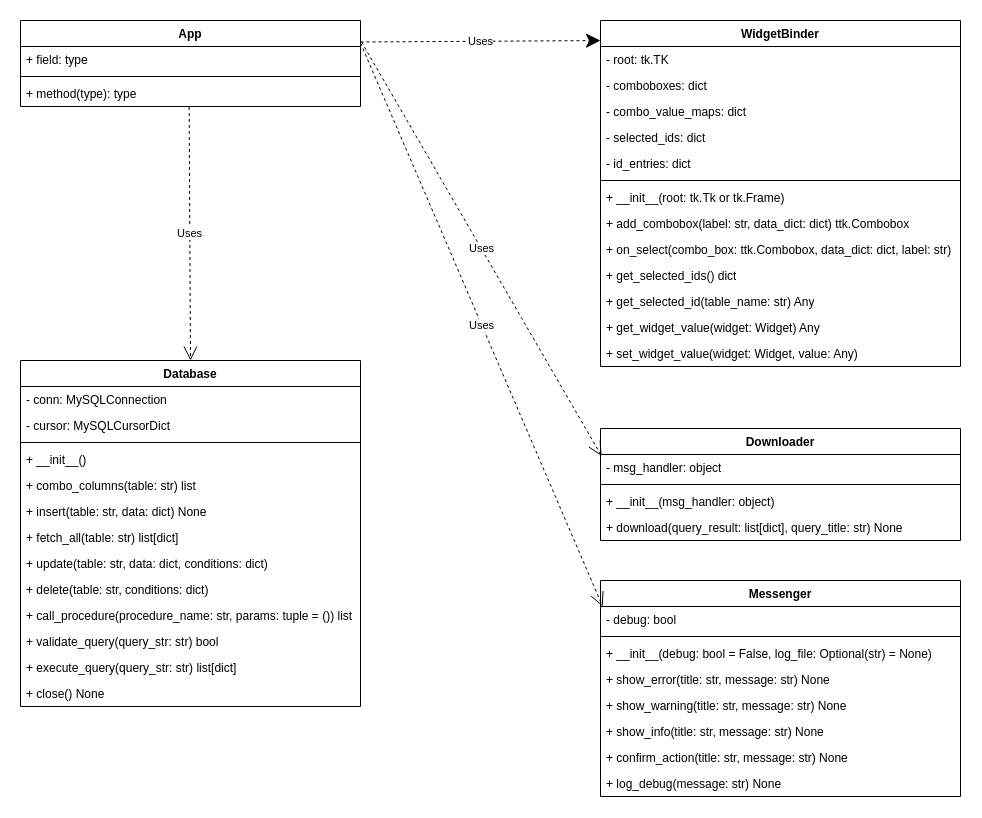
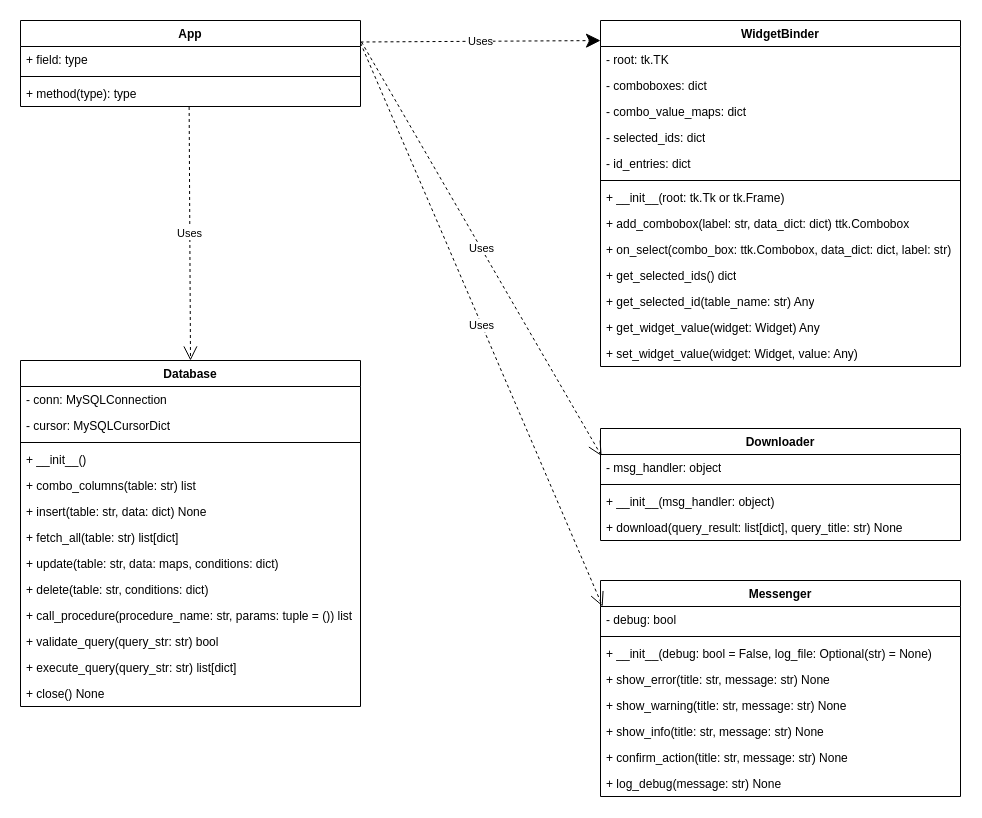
  <mxCell id="0" />
  <mxCell id="1" parent="0" />
  <mxCell id="2" value="WidgetBinder" style="swimlane;fontStyle=1;align=center;verticalAlign=top;childLayout=stackLayout;horizontal=1;startSize=26;horizontalStack=0;resizeParent=1;resizeParentMax=0;resizeLast=0;collapsible=1;marginBottom=0;whiteSpace=wrap;html=1;" parent="1" vertex="1"><mxGeometry x="600" y="20" width="360" height="346" as="geometry" /></mxCell>
  <mxCell id="3" value="- root: tk.TK" style="text;strokeColor=none;fillColor=none;align=left;verticalAlign=top;spacingLeft=4;spacingRight=4;overflow=hidden;rotatable=0;points=[[0,0.5],[1,0.5]];portConstraint=eastwest;whiteSpace=wrap;html=1;" parent="2" vertex="1"><mxGeometry y="26" width="360" height="26" as="geometry" /></mxCell>
  <mxCell id="4" value="- comboboxes: dict" style="text;strokeColor=none;fillColor=none;align=left;verticalAlign=top;spacingLeft=4;spacingRight=4;overflow=hidden;rotatable=0;points=[[0,0.5],[1,0.5]];portConstraint=eastwest;whiteSpace=wrap;html=1;" parent="2" vertex="1"><mxGeometry y="52" width="360" height="26" as="geometry" /></mxCell>
  <mxCell id="5" value="- combo_value_maps: dict" style="text;strokeColor=none;fillColor=none;align=left;verticalAlign=top;spacingLeft=4;spacingRight=4;overflow=hidden;rotatable=0;points=[[0,0.5],[1,0.5]];portConstraint=eastwest;whiteSpace=wrap;html=1;" parent="2" vertex="1"><mxGeometry y="78" width="360" height="26" as="geometry" /></mxCell>
  <mxCell id="6" value="- selected_ids: dict" style="text;strokeColor=none;fillColor=none;align=left;verticalAlign=top;spacingLeft=4;spacingRight=4;overflow=hidden;rotatable=0;points=[[0,0.5],[1,0.5]];portConstraint=eastwest;whiteSpace=wrap;html=1;" parent="2" vertex="1"><mxGeometry y="104" width="360" height="26" as="geometry" /></mxCell>
  <mxCell id="7" value="- id_entries: dict" style="text;strokeColor=none;fillColor=none;align=left;verticalAlign=top;spacingLeft=4;spacingRight=4;overflow=hidden;rotatable=0;points=[[0,0.5],[1,0.5]];portConstraint=eastwest;whiteSpace=wrap;html=1;" parent="2" vertex="1"><mxGeometry y="130" width="360" height="26" as="geometry" /></mxCell>
  <mxCell id="8" value="" style="line;strokeWidth=1;fillColor=none;align=left;verticalAlign=middle;spacingTop=-1;spacingLeft=3;spacingRight=3;rotatable=0;labelPosition=right;points=[];portConstraint=eastwest;strokeColor=inherit;" parent="2" vertex="1"><mxGeometry y="156" width="360" height="8" as="geometry" /></mxCell>
  <mxCell id="9" value="+ __init__(root: tk.Tk or tk.Frame)" style="text;strokeColor=none;fillColor=none;align=left;verticalAlign=top;spacingLeft=4;spacingRight=4;overflow=hidden;rotatable=0;points=[[0,0.5],[1,0.5]];portConstraint=eastwest;whiteSpace=wrap;html=1;" parent="2" vertex="1"><mxGeometry y="164" width="360" height="26" as="geometry" /></mxCell>
  <mxCell id="10" value="+ add_combobox(label: str, data_dict: dict) ttk.Combobox" style="text;strokeColor=none;fillColor=none;align=left;verticalAlign=top;spacingLeft=4;spacingRight=4;overflow=hidden;rotatable=0;points=[[0,0.5],[1,0.5]];portConstraint=eastwest;whiteSpace=wrap;html=1;" parent="2" vertex="1"><mxGeometry y="190" width="360" height="26" as="geometry" /></mxCell>
  <mxCell id="11" value="+ on_select(combo_box: ttk.Combobox, data_dict: dict, label: str)" style="text;strokeColor=none;fillColor=none;align=left;verticalAlign=top;spacingLeft=4;spacingRight=4;overflow=hidden;rotatable=0;points=[[0,0.5],[1,0.5]];portConstraint=eastwest;whiteSpace=wrap;html=1;" parent="2" vertex="1"><mxGeometry y="216" width="360" height="26" as="geometry" /></mxCell>
  <mxCell id="12" value="+ get_selected_ids() dict" style="text;strokeColor=none;fillColor=none;align=left;verticalAlign=top;spacingLeft=4;spacingRight=4;overflow=hidden;rotatable=0;points=[[0,0.5],[1,0.5]];portConstraint=eastwest;whiteSpace=wrap;html=1;" parent="2" vertex="1"><mxGeometry y="242" width="360" height="26" as="geometry" /></mxCell>
  <mxCell id="13" value="+ get_selected_id(table_name: str) Any" style="text;strokeColor=none;fillColor=none;align=left;verticalAlign=top;spacingLeft=4;spacingRight=4;overflow=hidden;rotatable=0;points=[[0,0.5],[1,0.5]];portConstraint=eastwest;whiteSpace=wrap;html=1;" parent="2" vertex="1"><mxGeometry y="268" width="360" height="26" as="geometry" /></mxCell>
  <mxCell id="14" value="+ get_widget_value(widget: Widget) Any" style="text;strokeColor=none;fillColor=none;align=left;verticalAlign=top;spacingLeft=4;spacingRight=4;overflow=hidden;rotatable=0;points=[[0,0.5],[1,0.5]];portConstraint=eastwest;whiteSpace=wrap;html=1;" parent="2" vertex="1"><mxGeometry y="294" width="360" height="26" as="geometry" /></mxCell>
  <mxCell id="15" value="+ set_widget_value(widget: Widget, value: Any)" style="text;strokeColor=none;fillColor=none;align=left;verticalAlign=top;spacingLeft=4;spacingRight=4;overflow=hidden;rotatable=0;points=[[0,0.5],[1,0.5]];portConstraint=eastwest;whiteSpace=wrap;html=1;" parent="2" vertex="1"><mxGeometry y="320" width="360" height="26" as="geometry" /></mxCell>
  <mxCell id="16" value="Database" style="swimlane;fontStyle=1;align=center;verticalAlign=top;childLayout=stackLayout;horizontal=1;startSize=26;horizontalStack=0;resizeParent=1;resizeParentMax=0;resizeLast=0;collapsible=1;marginBottom=0;whiteSpace=wrap;html=1;" parent="1" vertex="1"><mxGeometry x="20" y="360" width="340" height="346" as="geometry" /></mxCell>
  <mxCell id="17" value="- conn: MySQLConnection" style="text;strokeColor=none;fillColor=none;align=left;verticalAlign=top;spacingLeft=4;spacingRight=4;overflow=hidden;rotatable=0;points=[[0,0.5],[1,0.5]];portConstraint=eastwest;whiteSpace=wrap;html=1;" parent="16" vertex="1"><mxGeometry y="26" width="340" height="26" as="geometry" /></mxCell>
  <mxCell id="18" value="- cursor: MySQLCursorDict" style="text;strokeColor=none;fillColor=none;align=left;verticalAlign=top;spacingLeft=4;spacingRight=4;overflow=hidden;rotatable=0;points=[[0,0.5],[1,0.5]];portConstraint=eastwest;whiteSpace=wrap;html=1;" parent="16" vertex="1"><mxGeometry y="52" width="340" height="26" as="geometry" /></mxCell>
  <mxCell id="19" value="" style="line;strokeWidth=1;fillColor=none;align=left;verticalAlign=middle;spacingTop=-1;spacingLeft=3;spacingRight=3;rotatable=0;labelPosition=right;points=[];portConstraint=eastwest;strokeColor=inherit;" parent="16" vertex="1"><mxGeometry y="78" width="340" height="8" as="geometry" /></mxCell>
  <mxCell id="20" value="+ __init__()" style="text;strokeColor=none;fillColor=none;align=left;verticalAlign=top;spacingLeft=4;spacingRight=4;overflow=hidden;rotatable=0;points=[[0,0.5],[1,0.5]];portConstraint=eastwest;whiteSpace=wrap;html=1;" parent="16" vertex="1"><mxGeometry y="86" width="340" height="26" as="geometry" /></mxCell>
  <mxCell id="21" value="+ combo_columns(table: str) list" style="text;strokeColor=none;fillColor=none;align=left;verticalAlign=top;spacingLeft=4;spacingRight=4;overflow=hidden;rotatable=0;points=[[0,0.5],[1,0.5]];portConstraint=eastwest;whiteSpace=wrap;html=1;" parent="16" vertex="1"><mxGeometry y="112" width="340" height="26" as="geometry" /></mxCell>
  <mxCell id="22" value="+ insert(table: str, data: dict) None" style="text;strokeColor=none;fillColor=none;align=left;verticalAlign=top;spacingLeft=4;spacingRight=4;overflow=hidden;rotatable=0;points=[[0,0.5],[1,0.5]];portConstraint=eastwest;whiteSpace=wrap;html=1;" parent="16" vertex="1"><mxGeometry y="138" width="340" height="26" as="geometry" /></mxCell>
  <mxCell id="23" value="+ fetch_all(table: str) list[dict]" style="text;strokeColor=none;fillColor=none;align=left;verticalAlign=top;spacingLeft=4;spacingRight=4;overflow=hidden;rotatable=0;points=[[0,0.5],[1,0.5]];portConstraint=eastwest;whiteSpace=wrap;html=1;" parent="16" vertex="1"><mxGeometry y="164" width="340" height="26" as="geometry" /></mxCell>
- <mxCell id="24" value="+ update(table: str, data: dict, conditions: dict)" style="text;strokeColor=none;fillColor=none;align=left;verticalAlign=top;spacingLeft=4;spacingRight=4;overflow=hidden;rotatable=0;points=[[0,0.5],[1,0.5]];portConstraint=eastwest;whiteSpace=wrap;html=1;" parent="16" vertex="1"><mxGeometry y="190" width="340" height="26" as="geometry" /></mxCell>
+ <mxCell id="24" value="+ update(table: str, data: maps, conditions: dict)" style="text;strokeColor=none;fillColor=none;align=left;verticalAlign=top;spacingLeft=4;spacingRight=4;overflow=hidden;rotatable=0;points=[[0,0.5],[1,0.5]];portConstraint=eastwest;whiteSpace=wrap;html=1;" parent="16" vertex="1"><mxGeometry y="190" width="340" height="26" as="geometry" /></mxCell>
  <mxCell id="25" value="+ delete(table: str, conditions: dict)" style="text;strokeColor=none;fillColor=none;align=left;verticalAlign=top;spacingLeft=4;spacingRight=4;overflow=hidden;rotatable=0;points=[[0,0.5],[1,0.5]];portConstraint=eastwest;whiteSpace=wrap;html=1;" parent="16" vertex="1"><mxGeometry y="216" width="340" height="26" as="geometry" /></mxCell>
  <mxCell id="26" value="+ call_procedure(procedure_name: str, params: tuple = ()) list" style="text;strokeColor=none;fillColor=none;align=left;verticalAlign=top;spacingLeft=4;spacingRight=4;overflow=hidden;rotatable=0;points=[[0,0.5],[1,0.5]];portConstraint=eastwest;whiteSpace=wrap;html=1;" parent="16" vertex="1"><mxGeometry y="242" width="340" height="26" as="geometry" /></mxCell>
  <mxCell id="27" value="+ validate_query(query_str: str) bool" style="text;strokeColor=none;fillColor=none;align=left;verticalAlign=top;spacingLeft=4;spacingRight=4;overflow=hidden;rotatable=0;points=[[0,0.5],[1,0.5]];portConstraint=eastwest;whiteSpace=wrap;html=1;" parent="16" vertex="1"><mxGeometry y="268" width="340" height="26" as="geometry" /></mxCell>
  <mxCell id="28" value="+ execute_query(query_str: str) list[dict]" style="text;strokeColor=none;fillColor=none;align=left;verticalAlign=top;spacingLeft=4;spacingRight=4;overflow=hidden;rotatable=0;points=[[0,0.5],[1,0.5]];portConstraint=eastwest;whiteSpace=wrap;html=1;" parent="16" vertex="1"><mxGeometry y="294" width="340" height="26" as="geometry" /></mxCell>
  <mxCell id="29" value="+ close() None" style="text;strokeColor=none;fillColor=none;align=left;verticalAlign=top;spacingLeft=4;spacingRight=4;overflow=hidden;rotatable=0;points=[[0,0.5],[1,0.5]];portConstraint=eastwest;whiteSpace=wrap;html=1;" parent="16" vertex="1"><mxGeometry y="320" width="340" height="26" as="geometry" /></mxCell>
  <mxCell id="30" value="App" style="swimlane;fontStyle=1;align=center;verticalAlign=top;childLayout=stackLayout;horizontal=1;startSize=26;horizontalStack=0;resizeParent=1;resizeParentMax=0;resizeLast=0;collapsible=1;marginBottom=0;whiteSpace=wrap;html=1;" parent="1" vertex="1"><mxGeometry x="20" y="20" width="340" height="86" as="geometry" /></mxCell>
  <mxCell id="31" value="+ field: type" style="text;strokeColor=none;fillColor=none;align=left;verticalAlign=top;spacingLeft=4;spacingRight=4;overflow=hidden;rotatable=0;points=[[0,0.5],[1,0.5]];portConstraint=eastwest;whiteSpace=wrap;html=1;" parent="30" vertex="1"><mxGeometry y="26" width="340" height="26" as="geometry" /></mxCell>
  <mxCell id="32" value="" style="line;strokeWidth=1;fillColor=none;align=left;verticalAlign=middle;spacingTop=-1;spacingLeft=3;spacingRight=3;rotatable=0;labelPosition=right;points=[];portConstraint=eastwest;strokeColor=inherit;" parent="30" vertex="1"><mxGeometry y="52" width="340" height="8" as="geometry" /></mxCell>
  <mxCell id="33" value="+ method(type): type" style="text;strokeColor=none;fillColor=none;align=left;verticalAlign=top;spacingLeft=4;spacingRight=4;overflow=hidden;rotatable=0;points=[[0,0.5],[1,0.5]];portConstraint=eastwest;whiteSpace=wrap;html=1;" parent="30" vertex="1"><mxGeometry y="60" width="340" height="26" as="geometry" /></mxCell>
  <mxCell id="34" value="Uses" style="endArrow=classic;endSize=12;dashed=1;html=1;rounded=0;exitX=1;exitY=0.25;exitDx=0;exitDy=0;entryX=0;entryY=0.058;entryDx=0;entryDy=0;entryPerimeter=0;" parent="1" source="30" target="2" edge="1"><mxGeometry width="160" relative="1" as="geometry"><mxPoint x="260" y="180" as="sourcePoint" /><mxPoint x="420" y="180" as="targetPoint" /></mxGeometry></mxCell>
  <mxCell id="35" value="Uses" style="endArrow=open;endSize=12;dashed=1;html=1;rounded=0;exitX=0.496;exitY=1.019;exitDx=0;exitDy=0;exitPerimeter=0;entryX=0.5;entryY=0;entryDx=0;entryDy=0;" parent="1" source="33" target="16" edge="1"><mxGeometry width="160" relative="1" as="geometry"><mxPoint x="220" y="220" as="sourcePoint" /><mxPoint x="380" y="220" as="targetPoint" /></mxGeometry></mxCell>
  <mxCell id="36" value="Downloader" style="swimlane;fontStyle=1;align=center;verticalAlign=top;childLayout=stackLayout;horizontal=1;startSize=26;horizontalStack=0;resizeParent=1;resizeParentMax=0;resizeLast=0;collapsible=1;marginBottom=0;whiteSpace=wrap;html=1;" parent="1" vertex="1"><mxGeometry x="600" y="428" width="360" height="112" as="geometry" /></mxCell>
  <mxCell id="37" value="- msg_handler: object" style="text;strokeColor=none;fillColor=none;align=left;verticalAlign=top;spacingLeft=4;spacingRight=4;overflow=hidden;rotatable=0;points=[[0,0.5],[1,0.5]];portConstraint=eastwest;whiteSpace=wrap;html=1;" parent="36" vertex="1"><mxGeometry y="26" width="360" height="26" as="geometry" /></mxCell>
  <mxCell id="38" value="" style="line;strokeWidth=1;fillColor=none;align=left;verticalAlign=middle;spacingTop=-1;spacingLeft=3;spacingRight=3;rotatable=0;labelPosition=right;points=[];portConstraint=eastwest;strokeColor=inherit;" parent="36" vertex="1"><mxGeometry y="52" width="360" height="8" as="geometry" /></mxCell>
  <mxCell id="39" value="+ __init__(msg_handler: object)" style="text;strokeColor=none;fillColor=none;align=left;verticalAlign=top;spacingLeft=4;spacingRight=4;overflow=hidden;rotatable=0;points=[[0,0.5],[1,0.5]];portConstraint=eastwest;whiteSpace=wrap;html=1;" vertex="1" parent="36"><mxGeometry y="60" width="360" height="26" as="geometry" /></mxCell>
  <mxCell id="40" value="+ download(query_result: list[dict], query_title: str) None" style="text;strokeColor=none;fillColor=none;align=left;verticalAlign=top;spacingLeft=4;spacingRight=4;overflow=hidden;rotatable=0;points=[[0,0.5],[1,0.5]];portConstraint=eastwest;whiteSpace=wrap;html=1;" parent="36" vertex="1"><mxGeometry y="86" width="360" height="26" as="geometry" /></mxCell>
  <mxCell id="41" value="Messenger" style="swimlane;fontStyle=1;align=center;verticalAlign=top;childLayout=stackLayout;horizontal=1;startSize=26;horizontalStack=0;resizeParent=1;resizeParentMax=0;resizeLast=0;collapsible=1;marginBottom=0;whiteSpace=wrap;html=1;" parent="1" vertex="1"><mxGeometry x="600" y="580" width="360" height="216" as="geometry" /></mxCell>
  <mxCell id="42" value="- debug: bool" style="text;strokeColor=none;fillColor=none;align=left;verticalAlign=top;spacingLeft=4;spacingRight=4;overflow=hidden;rotatable=0;points=[[0,0.5],[1,0.5]];portConstraint=eastwest;whiteSpace=wrap;html=1;" parent="41" vertex="1"><mxGeometry y="26" width="360" height="26" as="geometry" /></mxCell>
  <mxCell id="43" value="" style="line;strokeWidth=1;fillColor=none;align=left;verticalAlign=middle;spacingTop=-1;spacingLeft=3;spacingRight=3;rotatable=0;labelPosition=right;points=[];portConstraint=eastwest;strokeColor=inherit;" parent="41" vertex="1"><mxGeometry y="52" width="360" height="8" as="geometry" /></mxCell>
  <mxCell id="44" value="+ __init__(debug: bool = False, log_file: Optional(str) = None)" style="text;strokeColor=none;fillColor=none;align=left;verticalAlign=top;spacingLeft=4;spacingRight=4;overflow=hidden;rotatable=0;points=[[0,0.5],[1,0.5]];portConstraint=eastwest;whiteSpace=wrap;html=1;" parent="41" vertex="1"><mxGeometry y="60" width="360" height="26" as="geometry" /></mxCell>
  <mxCell id="45" value="+ show_error(title: str, message: str) None" style="text;strokeColor=none;fillColor=none;align=left;verticalAlign=top;spacingLeft=4;spacingRight=4;overflow=hidden;rotatable=0;points=[[0,0.5],[1,0.5]];portConstraint=eastwest;whiteSpace=wrap;html=1;" vertex="1" parent="41"><mxGeometry y="86" width="360" height="26" as="geometry" /></mxCell>
  <mxCell id="46" value="+ show_warning(title: str, message: str) None" style="text;strokeColor=none;fillColor=none;align=left;verticalAlign=top;spacingLeft=4;spacingRight=4;overflow=hidden;rotatable=0;points=[[0,0.5],[1,0.5]];portConstraint=eastwest;whiteSpace=wrap;html=1;" vertex="1" parent="41"><mxGeometry y="112" width="360" height="26" as="geometry" /></mxCell>
  <mxCell id="47" value="+ show_info(title: str, message: str) None" style="text;strokeColor=none;fillColor=none;align=left;verticalAlign=top;spacingLeft=4;spacingRight=4;overflow=hidden;rotatable=0;points=[[0,0.5],[1,0.5]];portConstraint=eastwest;whiteSpace=wrap;html=1;" vertex="1" parent="41"><mxGeometry y="138" width="360" height="26" as="geometry" /></mxCell>
  <mxCell id="48" value="+ confirm_action(title: str, message: str) None" style="text;strokeColor=none;fillColor=none;align=left;verticalAlign=top;spacingLeft=4;spacingRight=4;overflow=hidden;rotatable=0;points=[[0,0.5],[1,0.5]];portConstraint=eastwest;whiteSpace=wrap;html=1;" vertex="1" parent="41"><mxGeometry y="164" width="360" height="26" as="geometry" /></mxCell>
  <mxCell id="49" value="+ log_debug(message: str) None" style="text;strokeColor=none;fillColor=none;align=left;verticalAlign=top;spacingLeft=4;spacingRight=4;overflow=hidden;rotatable=0;points=[[0,0.5],[1,0.5]];portConstraint=eastwest;whiteSpace=wrap;html=1;" vertex="1" parent="41"><mxGeometry y="190" width="360" height="26" as="geometry" /></mxCell>
  <mxCell id="50" value="Uses" style="endArrow=open;endSize=12;dashed=1;html=1;rounded=0;exitX=1.003;exitY=-0.173;exitDx=0;exitDy=0;exitPerimeter=0;entryX=0.003;entryY=0.058;entryDx=0;entryDy=0;entryPerimeter=0;" parent="1" source="31" target="37" edge="1"><mxGeometry width="160" relative="1" as="geometry"><mxPoint x="290" y="210" as="sourcePoint" /><mxPoint x="450" y="210" as="targetPoint" /></mxGeometry></mxCell>
  <mxCell id="51" value="Uses" style="endArrow=open;endSize=12;dashed=1;html=1;rounded=0;exitX=1;exitY=-0.135;exitDx=0;exitDy=0;exitPerimeter=0;entryX=0.006;entryY=0;entryDx=0;entryDy=0;entryPerimeter=0;" parent="1" source="31" target="42" edge="1"><mxGeometry width="160" relative="1" as="geometry"><mxPoint x="240" y="270" as="sourcePoint" /><mxPoint x="400" y="270" as="targetPoint" /></mxGeometry></mxCell>
